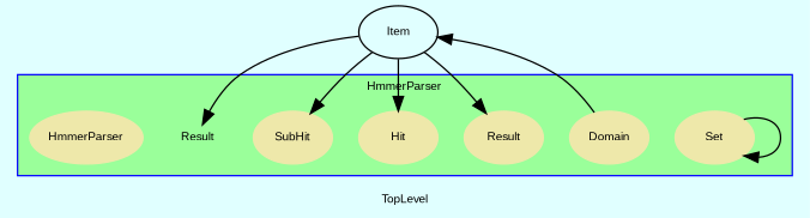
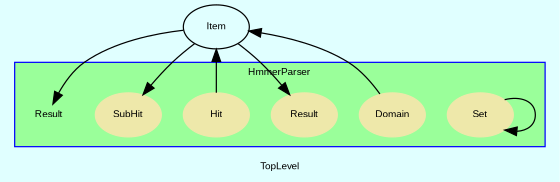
  digraph {
    bgcolor=lightcyan1
    compound=true
    fontname=Arial
    fontsize=8
    label=TopLevel
    node [color=palegoldenrod fontcolor=black fontname=Arial fontsize=8 shape=ellipse style=filled]
    n1 [label=Set]
    n2 [label=Domain]
    n3 [label=Result]
    n4 [label=Hit]
    n5 [label=SubHit]
    Result [color=black height=0.01 shape=plaintext width=0.01 fontcolor="" style=""]
-   n7 [label=HmmerParser]
    n8 [color=black label=Item fontcolor="" shape="" style=""]
    subgraph cluster_1 {
      color=blue
      fillcolor=palegreen1
      label=HmmerParser
      style=filled
      n1
      n2
      n3
      n4
      n5
      Result
-     n7
    }
    n1 -> n1
    n2 -> n8
    n8 -> n3
-   n8 -> n4
+   n4 -> n8
    n8 -> n5
    n8 -> Result
  }
